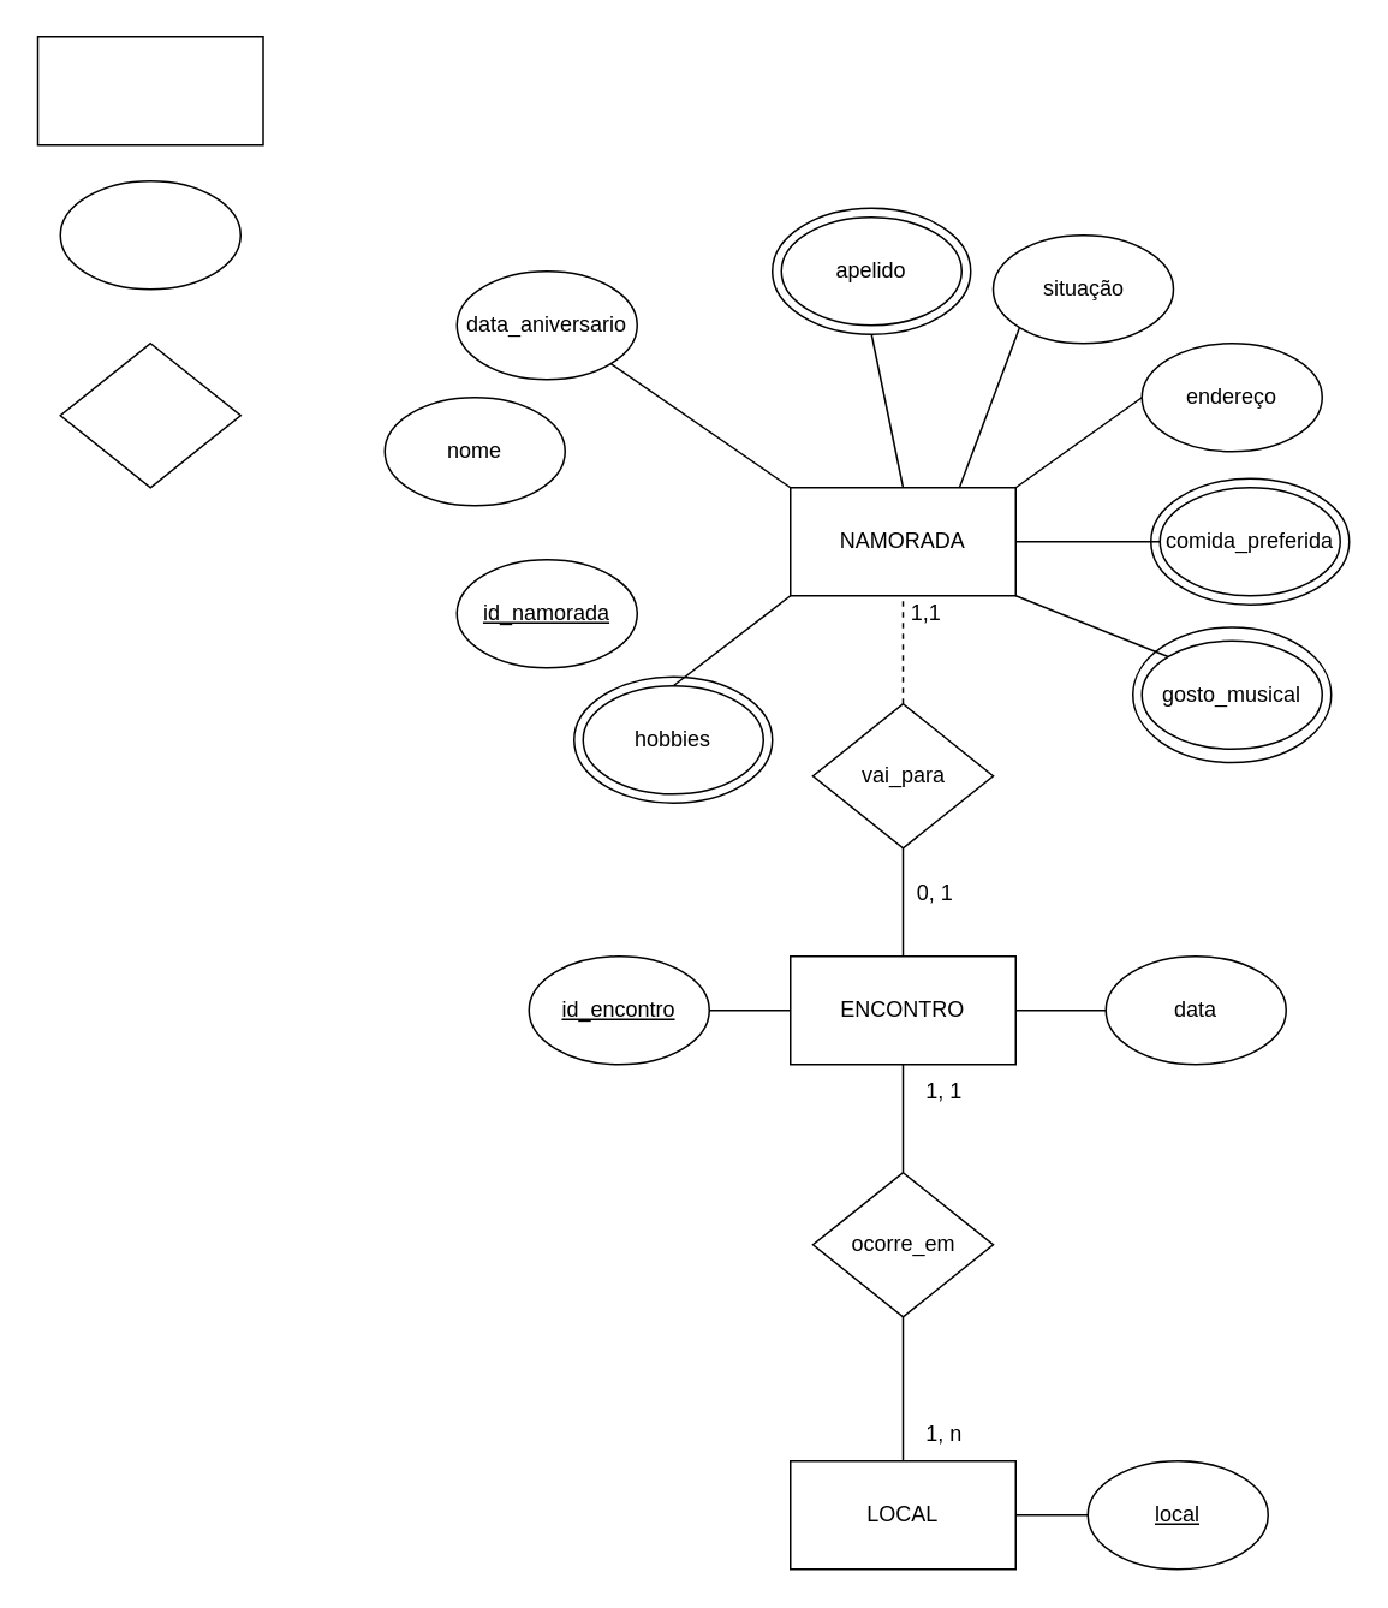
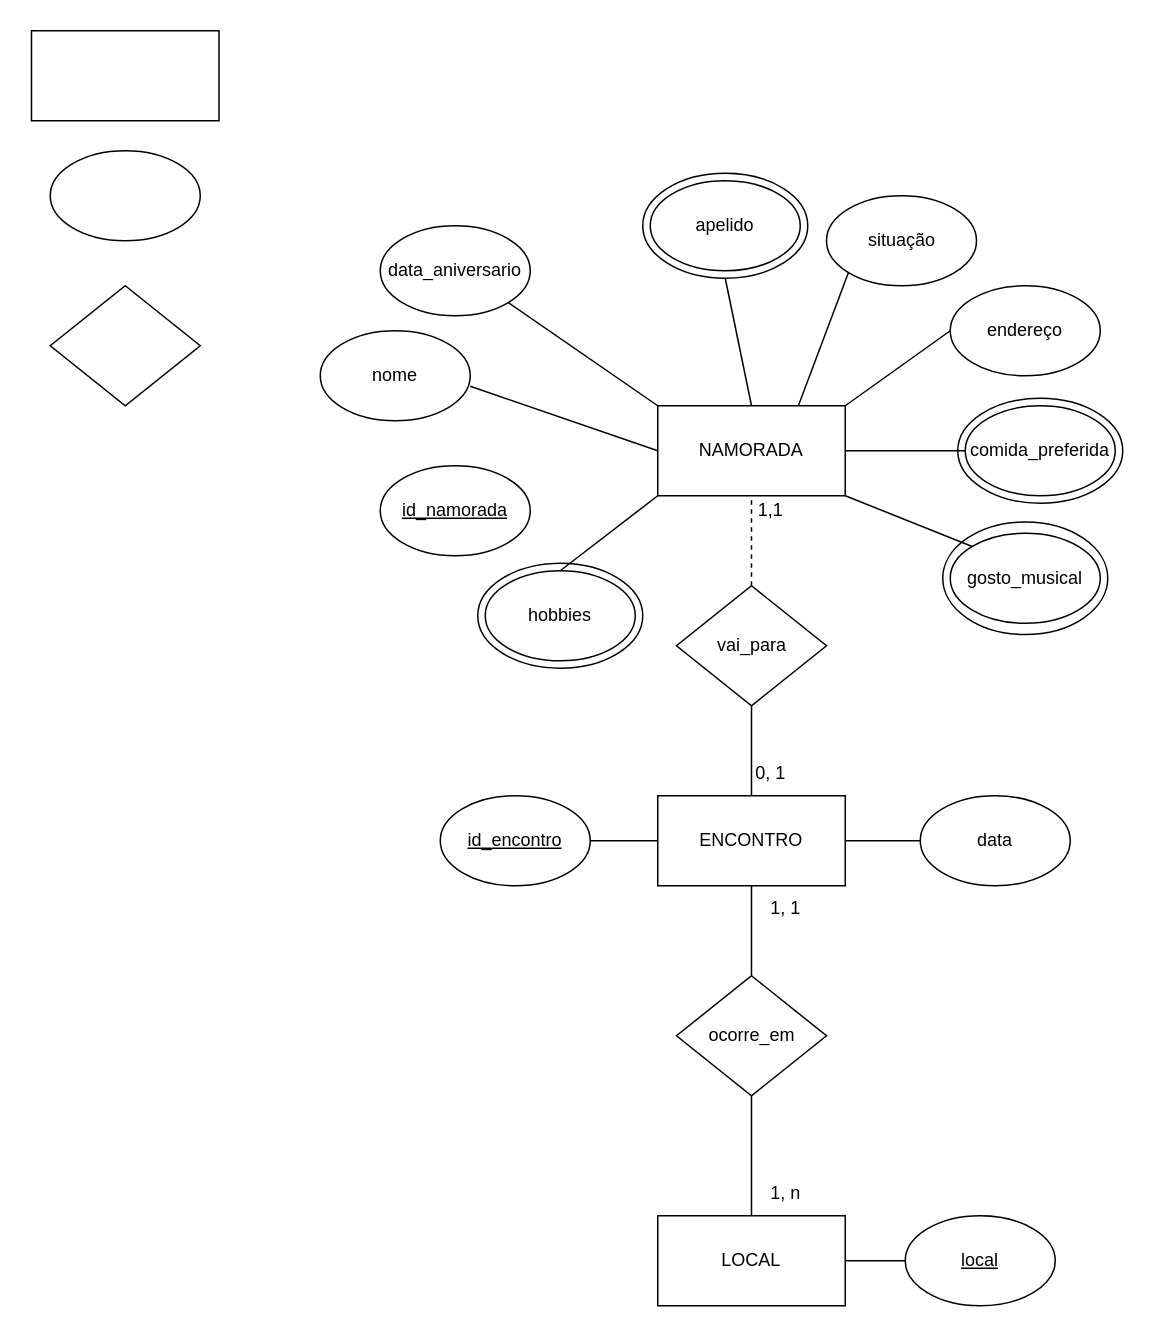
  <mxCell id="0" />
  <mxCell id="1" parent="0" />
  <mxCell id="2" value="hobbies" style="ellipse;whiteSpace=wrap;html=1;" vertex="1" parent="1"><mxGeometry x="318" y="375" width="110" height="70" as="geometry" /></mxCell>
  <mxCell id="3" value="gosto_musical" style="ellipse;whiteSpace=wrap;html=1;" vertex="1" parent="1"><mxGeometry x="628" y="347.5" width="110" height="75" as="geometry" /></mxCell>
  <mxCell id="4" value="comida_preferida" style="ellipse;whiteSpace=wrap;html=1;" vertex="1" parent="1"><mxGeometry x="638" y="265" width="110" height="70" as="geometry" /></mxCell>
  <mxCell id="5" value="apelido" style="ellipse;whiteSpace=wrap;html=1;" vertex="1" parent="1"><mxGeometry x="428" y="115" width="110" height="70" as="geometry" /></mxCell>
  <mxCell id="6" value="" style="ellipse;whiteSpace=wrap;html=1;" vertex="1" parent="1"><mxGeometry x="33" y="100" width="100" height="60" as="geometry" /></mxCell>
  <mxCell id="7" value="" style="rounded=0;whiteSpace=wrap;html=1;" vertex="1" parent="1"><mxGeometry x="20.5" y="20" width="125" height="60" as="geometry" /></mxCell>
  <mxCell id="8" value="" style="rhombus;whiteSpace=wrap;html=1;" vertex="1" parent="1"><mxGeometry x="33" y="190" width="100" height="80" as="geometry" /></mxCell>
  <mxCell id="9" value="NAMORADA" style="rounded=0;whiteSpace=wrap;html=1;" vertex="1" parent="1"><mxGeometry x="438" y="270" width="125" height="60" as="geometry" /></mxCell>
  <mxCell id="10" value="ENCONTRO&lt;span style=&quot;color: rgba(0, 0, 0, 0); font-family: monospace; font-size: 0px; text-align: start;&quot;&gt;%3CmxGraphModel%3E%3Croot%3E%3CmxCell%20id%3D%220%22%2F%3E%3CmxCell%20id%3D%221%22%20parent%3D%220%22%2F%3E%3CmxCell%20id%3D%222%22%20value%3D%22NAMORADA%22%20style%3D%22rounded%3D0%3BwhiteSpace%3Dwrap%3Bhtml%3D1%3B%22%20vertex%3D%221%22%20parent%3D%221%22%3E%3CmxGeometry%20x%3D%22480%22%20y%3D%22210%22%20width%3D%22125%22%20height%3D%2260%22%20as%3D%22geometry%22%2F%3E%3C%2FmxCell%3E%3C%2Froot%3E%3C%2FmxGraphModel%3E&lt;/span&gt;" style="rounded=0;whiteSpace=wrap;html=1;" vertex="1" parent="1"><mxGeometry x="438" y="530" width="125" height="60" as="geometry" /></mxCell>
  <mxCell id="11" value="LOCAL" style="rounded=0;whiteSpace=wrap;html=1;" vertex="1" parent="1"><mxGeometry x="438" y="810" width="125" height="60" as="geometry" /></mxCell>
  <mxCell id="12" value="vai_para" style="rhombus;whiteSpace=wrap;html=1;" vertex="1" parent="1"><mxGeometry x="450.5" y="390" width="100" height="80" as="geometry" /></mxCell>
  <mxCell id="13" value="ocorre_em" style="rhombus;whiteSpace=wrap;html=1;" vertex="1" parent="1"><mxGeometry x="450.5" y="650" width="100" height="80" as="geometry" /></mxCell>
  <mxCell id="14" value="" style="endArrow=none;html=1;entryX=0.5;entryY=1;entryDx=0;entryDy=0;exitX=0.5;exitY=0;exitDx=0;exitDy=0;dashed=1;" edge="1" parent="1" source="12" target="9"><mxGeometry width="50" height="50" relative="1" as="geometry"><mxPoint x="133" y="710" as="sourcePoint" /><mxPoint x="183" y="660" as="targetPoint" /></mxGeometry></mxCell>
  <mxCell id="15" value="" style="endArrow=none;html=1;entryX=0.5;entryY=0;entryDx=0;entryDy=0;exitX=0.5;exitY=1;exitDx=0;exitDy=0;" edge="1" parent="1" source="12" target="10"><mxGeometry width="50" height="50" relative="1" as="geometry"><mxPoint x="510.5" y="400" as="sourcePoint" /><mxPoint x="510.5" y="340" as="targetPoint" /></mxGeometry></mxCell>
  <mxCell id="16" value="" style="endArrow=none;html=1;entryX=0.5;entryY=1;entryDx=0;entryDy=0;exitX=0.5;exitY=0;exitDx=0;exitDy=0;" edge="1" parent="1" source="13" target="10"><mxGeometry width="50" height="50" relative="1" as="geometry"><mxPoint x="510.5" y="480" as="sourcePoint" /><mxPoint x="510.5" y="560" as="targetPoint" /></mxGeometry></mxCell>
  <mxCell id="17" value="" style="endArrow=none;html=1;entryX=0.5;entryY=0;entryDx=0;entryDy=0;exitX=0.5;exitY=1;exitDx=0;exitDy=0;" edge="1" parent="1" source="13" target="11"><mxGeometry width="50" height="50" relative="1" as="geometry"><mxPoint x="510.5" y="670" as="sourcePoint" /><mxPoint x="510.5" y="620" as="targetPoint" /></mxGeometry></mxCell>
  <mxCell id="18" value="1,1" style="text;html=1;align=center;verticalAlign=middle;resizable=0;points=[];autosize=1;strokeColor=none;fillColor=none;" vertex="1" parent="1"><mxGeometry x="493" y="325" width="40" height="30" as="geometry" /></mxCell>
- <mxCell id="19" value="0, 1" style="text;html=1;align=center;verticalAlign=middle;resizable=0;points=[];autosize=1;strokeColor=none;fillColor=none;" vertex="1" parent="1"><mxGeometry x="498" y="480" width="40" height="30" as="geometry" /></mxCell>
+ <mxCell id="19" value="0, 1" style="text;html=1;align=center;verticalAlign=middle;resizable=0;points=[];autosize=1;strokeColor=none;fillColor=none;" vertex="1" parent="1"><mxGeometry x="493" y="500" width="40" height="30" as="geometry" /></mxCell>
  <mxCell id="20" value="1, n" style="text;html=1;align=center;verticalAlign=middle;resizable=0;points=[];autosize=1;strokeColor=none;fillColor=none;" vertex="1" parent="1"><mxGeometry x="503" y="780" width="40" height="30" as="geometry" /></mxCell>
  <mxCell id="21" value="1, 1" style="text;html=1;align=center;verticalAlign=middle;resizable=0;points=[];autosize=1;strokeColor=none;fillColor=none;" vertex="1" parent="1"><mxGeometry x="503" y="590" width="40" height="30" as="geometry" /></mxCell>
  <mxCell id="22" value="&lt;u&gt;id_namorada&lt;/u&gt;" style="ellipse;whiteSpace=wrap;html=1;" vertex="1" parent="1"><mxGeometry x="253" y="310" width="100" height="60" as="geometry" /></mxCell>
  <mxCell id="23" value="nome" style="ellipse;whiteSpace=wrap;html=1;" vertex="1" parent="1"><mxGeometry x="213" y="220" width="100" height="60" as="geometry" /></mxCell>
  <mxCell id="24" value="data_aniversario" style="ellipse;whiteSpace=wrap;html=1;" vertex="1" parent="1"><mxGeometry x="253" y="150" width="100" height="60" as="geometry" /></mxCell>
  <mxCell id="25" value="apelido" style="ellipse;whiteSpace=wrap;html=1;" vertex="1" parent="1"><mxGeometry x="433" y="120" width="100" height="60" as="geometry" /></mxCell>
  <mxCell id="26" value="situação" style="ellipse;whiteSpace=wrap;html=1;" vertex="1" parent="1"><mxGeometry x="550.5" y="130" width="100" height="60" as="geometry" /></mxCell>
  <mxCell id="27" value="endereço" style="ellipse;whiteSpace=wrap;html=1;" vertex="1" parent="1"><mxGeometry x="633" y="190" width="100" height="60" as="geometry" /></mxCell>
  <mxCell id="28" value="comida_preferida" style="ellipse;whiteSpace=wrap;html=1;" vertex="1" parent="1"><mxGeometry x="643" y="270" width="100" height="60" as="geometry" /></mxCell>
  <mxCell id="29" value="gosto_musical" style="ellipse;whiteSpace=wrap;html=1;" vertex="1" parent="1"><mxGeometry x="633" y="355" width="100" height="60" as="geometry" /></mxCell>
  <mxCell id="30" value="hobbies" style="ellipse;whiteSpace=wrap;html=1;" vertex="1" parent="1"><mxGeometry x="323" y="380" width="100" height="60" as="geometry" /></mxCell>
  <mxCell id="31" value="" style="endArrow=none;html=1;entryX=0.5;entryY=0;entryDx=0;entryDy=0;exitX=0;exitY=1;exitDx=0;exitDy=0;" edge="1" parent="1" source="9" target="30"><mxGeometry width="50" height="50" relative="1" as="geometry"><mxPoint x="448" y="325" as="sourcePoint" /><mxPoint x="363" y="350" as="targetPoint" /></mxGeometry></mxCell>
+ <mxCell id="32" value="" style="endArrow=none;html=1;entryX=1;entryY=0.617;entryDx=0;entryDy=0;exitX=0;exitY=0.5;exitDx=0;exitDy=0;entryPerimeter=0;" edge="1" parent="1" source="9" target="23"><mxGeometry width="50" height="50" relative="1" as="geometry"><mxPoint x="458" y="335" as="sourcePoint" /><mxPoint x="373" y="360" as="targetPoint" /></mxGeometry></mxCell>
  <mxCell id="33" value="" style="endArrow=none;html=1;entryX=1;entryY=1;entryDx=0;entryDy=0;exitX=0;exitY=0;exitDx=0;exitDy=0;" edge="1" parent="1" source="9" target="24"><mxGeometry width="50" height="50" relative="1" as="geometry"><mxPoint x="468" y="345" as="sourcePoint" /><mxPoint x="383" y="370" as="targetPoint" /></mxGeometry></mxCell>
  <mxCell id="34" value="" style="endArrow=none;html=1;entryX=0.5;entryY=1;entryDx=0;entryDy=0;exitX=0.5;exitY=0;exitDx=0;exitDy=0;" edge="1" parent="1" source="9" target="5"><mxGeometry width="50" height="50" relative="1" as="geometry"><mxPoint x="478" y="355" as="sourcePoint" /><mxPoint x="393" y="380" as="targetPoint" /></mxGeometry></mxCell>
  <mxCell id="35" value="" style="endArrow=none;html=1;entryX=0;entryY=1;entryDx=0;entryDy=0;exitX=0.75;exitY=0;exitDx=0;exitDy=0;" edge="1" parent="1" source="9" target="26"><mxGeometry width="50" height="50" relative="1" as="geometry"><mxPoint x="488" y="365" as="sourcePoint" /><mxPoint x="403" y="390" as="targetPoint" /></mxGeometry></mxCell>
  <mxCell id="36" value="" style="endArrow=none;html=1;entryX=0;entryY=0.5;entryDx=0;entryDy=0;exitX=1;exitY=0;exitDx=0;exitDy=0;" edge="1" parent="1" source="9" target="27"><mxGeometry width="50" height="50" relative="1" as="geometry"><mxPoint x="498" y="375" as="sourcePoint" /><mxPoint x="413" y="400" as="targetPoint" /></mxGeometry></mxCell>
  <mxCell id="37" value="" style="endArrow=none;html=1;entryX=0;entryY=0.5;entryDx=0;entryDy=0;exitX=1;exitY=0.5;exitDx=0;exitDy=0;" edge="1" parent="1" source="9" target="28"><mxGeometry width="50" height="50" relative="1" as="geometry"><mxPoint x="508" y="385" as="sourcePoint" /><mxPoint x="423" y="410" as="targetPoint" /></mxGeometry></mxCell>
  <mxCell id="38" value="" style="endArrow=none;html=1;entryX=1;entryY=1;entryDx=0;entryDy=0;exitX=0;exitY=0;exitDx=0;exitDy=0;" edge="1" parent="1" source="29" target="9"><mxGeometry width="50" height="50" relative="1" as="geometry"><mxPoint x="518" y="395" as="sourcePoint" /><mxPoint x="433" y="420" as="targetPoint" /></mxGeometry></mxCell>
  <mxCell id="39" value="&lt;u&gt;id_encontro&lt;/u&gt;" style="ellipse;whiteSpace=wrap;html=1;" vertex="1" parent="1"><mxGeometry x="293" y="530" width="100" height="60" as="geometry" /></mxCell>
  <mxCell id="40" value="data" style="ellipse;whiteSpace=wrap;html=1;" vertex="1" parent="1"><mxGeometry x="613" y="530" width="100" height="60" as="geometry" /></mxCell>
  <mxCell id="41" value="" style="endArrow=none;html=1;entryX=1;entryY=0.5;entryDx=0;entryDy=0;exitX=0;exitY=0.5;exitDx=0;exitDy=0;" edge="1" parent="1" source="10" target="39"><mxGeometry width="50" height="50" relative="1" as="geometry"><mxPoint x="448" y="340" as="sourcePoint" /><mxPoint x="383" y="390" as="targetPoint" /></mxGeometry></mxCell>
  <mxCell id="42" value="" style="endArrow=none;html=1;entryX=1;entryY=0.5;entryDx=0;entryDy=0;exitX=0;exitY=0.5;exitDx=0;exitDy=0;" edge="1" parent="1" source="40" target="10"><mxGeometry width="50" height="50" relative="1" as="geometry"><mxPoint x="657.645" y="373.787" as="sourcePoint" /><mxPoint x="573" y="340" as="targetPoint" /></mxGeometry></mxCell>
  <mxCell id="43" value="&lt;u&gt;local&lt;/u&gt;" style="ellipse;whiteSpace=wrap;html=1;" vertex="1" parent="1"><mxGeometry x="603" y="810" width="100" height="60" as="geometry" /></mxCell>
  <mxCell id="44" value="" style="endArrow=none;html=1;entryX=1;entryY=0.5;entryDx=0;entryDy=0;exitX=0;exitY=0.5;exitDx=0;exitDy=0;" edge="1" parent="1" source="43" target="11"><mxGeometry width="50" height="50" relative="1" as="geometry"><mxPoint x="623" y="570" as="sourcePoint" /><mxPoint x="573" y="570" as="targetPoint" /></mxGeometry></mxCell>
